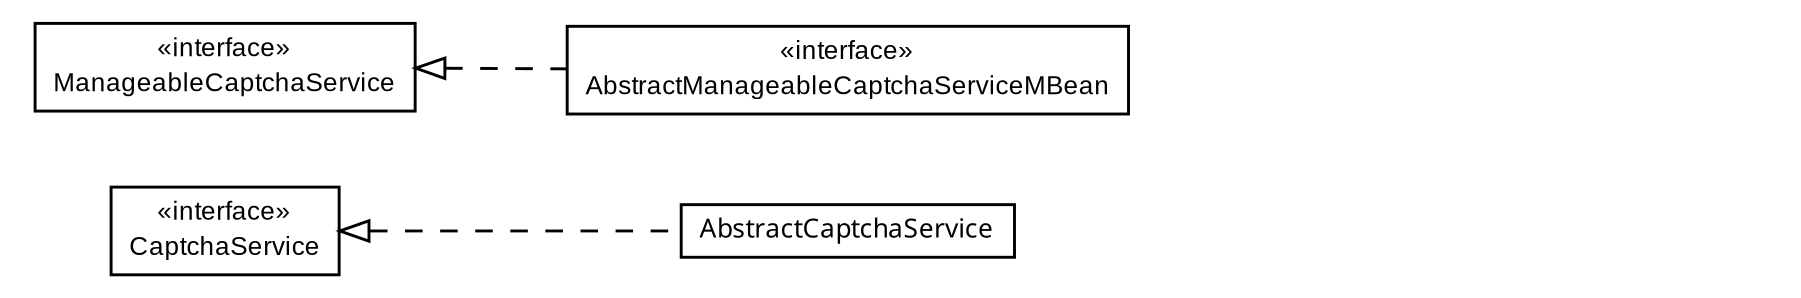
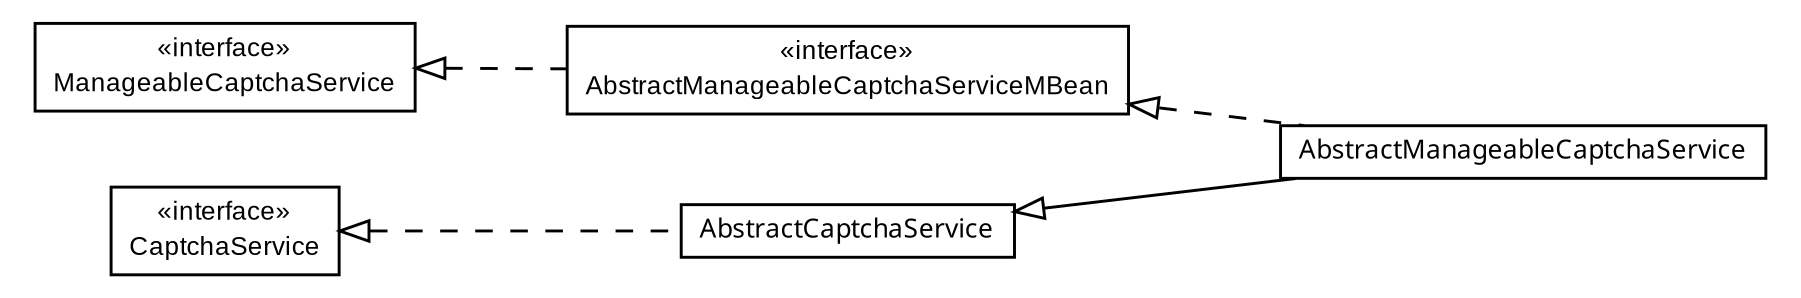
  digraph {
    rankdir=LR
    node [fontcolor=black fontname=arial fontsize=9.0 shape=plaintext]
    edge [arrowtail=empty dir=back fontname=arial fontsize=10 headport=p labelfontname=arial labelfontsize=10 style=dashed tailport=p]
    n1 [label=<<table border="0" cellborder="1" cellspacing="0" cellpadding="2" port="p" href="./ManageableCaptchaService.html"> 		<tr><td><table border="0" cellspacing="0" cellpadding="1"> 			<tr><td> &laquo;interface&raquo; </td></tr> 			<tr><td> ManageableCaptchaService </td></tr> 		</table></td></tr> 		</table>>]
    n2 [label=<<table border="0" cellborder="1" cellspacing="0" cellpadding="2" port="p" href="./AbstractManageableCaptchaServiceMBean.html"> 		<tr><td><table border="0" cellspacing="0" cellpadding="1"> 			<tr><td> &laquo;interface&raquo; </td></tr> 			<tr><td> AbstractManageableCaptchaServiceMBean </td></tr> 		</table></td></tr> 		</table>>]
+   n3 [label=<<table border="0" cellborder="1" cellspacing="0" cellpadding="2" port="p" href="./AbstractManageableCaptchaService.html"> 		<tr><td><table border="0" cellspacing="0" cellpadding="1"> 			<tr><td><font face="ariali"> AbstractManageableCaptchaService </font></td></tr> 		</table></td></tr> 		</table>>]
    n4 [label=<<table border="0" cellborder="1" cellspacing="0" cellpadding="2" port="p" href="./AbstractCaptchaService.html"> 		<tr><td><table border="0" cellspacing="0" cellpadding="1"> 			<tr><td><font face="ariali"> AbstractCaptchaService </font></td></tr> 		</table></td></tr> 		</table>>]
    n5 [label=<<table border="0" cellborder="1" cellspacing="0" cellpadding="2" port="p" href="http://java.sun.com/j2se/1.4.2/docs/api/com/octo/captcha/service/CaptchaService.html"> 		<tr><td><table border="0" cellspacing="0" cellpadding="1"> 			<tr><td> &laquo;interface&raquo; </td></tr> 			<tr><td> CaptchaService </td></tr> 		</table></td></tr> 		</table>>]
    n1 -> n2
+   n2 -> n3
+   n4 -> n3 [style=""]
    n5 -> n4
  }
